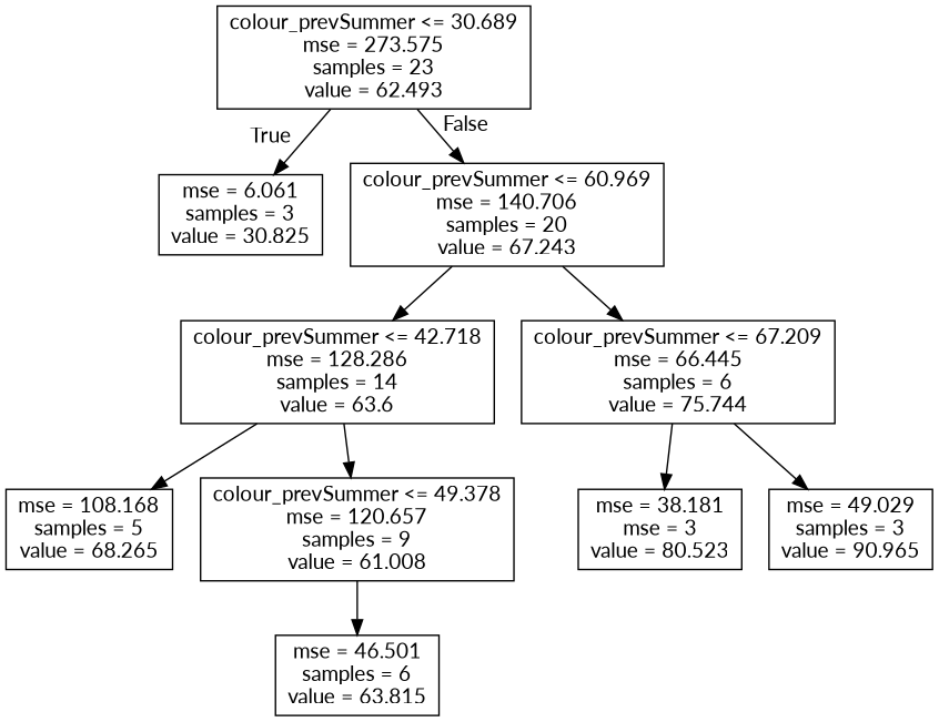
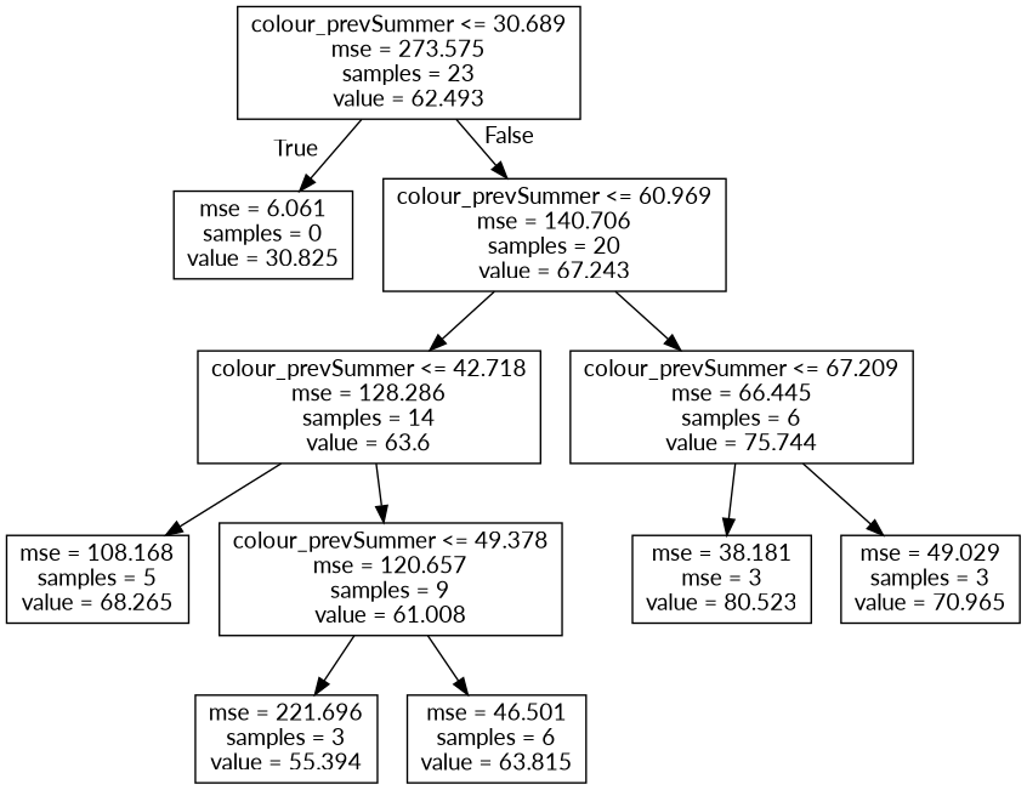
  digraph {
    fontname=Lato
    node [fontname=Lato shape=box]
    edge [fontname=Lato]
    n1 [label="colour_prevSummer <= 30.689\nmse = 273.575\nsamples = 23\nvalue = 62.493"]
-   n2 [label="mse = 6.061\nsamples = 3\nvalue = 30.825"]
+   n2 [label="mse = 6.061\nsamples = 0\nvalue = 30.825"]
    n3 [label="colour_prevSummer <= 60.969\nmse = 140.706\nsamples = 20\nvalue = 67.243"]
    n4 [label="colour_prevSummer <= 42.718\nmse = 128.286\nsamples = 14\nvalue = 63.6"]
    n5 [label="colour_prevSummer <= 67.209\nmse = 66.445\nsamples = 6\nvalue = 75.744"]
    n6 [label="mse = 108.168\nsamples = 5\nvalue = 68.265"]
    n7 [label="colour_prevSummer <= 49.378\nmse = 120.657\nsamples = 9\nvalue = 61.008"]
    n8 [label="mse = 38.181\nmse = 3\nvalue = 80.523"]
-   n9 [label="mse = 49.029\nsamples = 3\nvalue = 90.965"]
+   n9 [label="mse = 49.029\nsamples = 3\nvalue = 70.965"]
+   n10 [label="mse = 221.696\nsamples = 3\nvalue = 55.394"]
    n11 [label="mse = 46.501\nsamples = 6\nvalue = 63.815"]
    n1 -> n2 [headlabel=True labelangle=45 labeldistance=2.5]
    n1 -> n3 [headlabel=False labelangle=-45 labeldistance=2.5]
    n3 -> n4
    n3 -> n5
    n4 -> n6
    n4 -> n7
    n5 -> n8
    n5 -> n9
+   n7 -> n10
    n7 -> n11
  }
